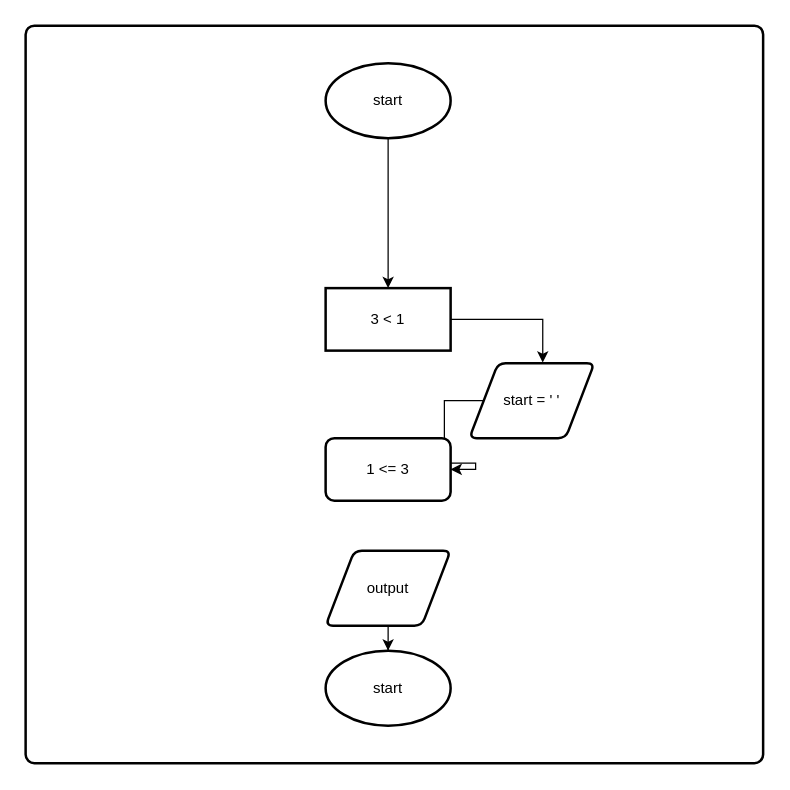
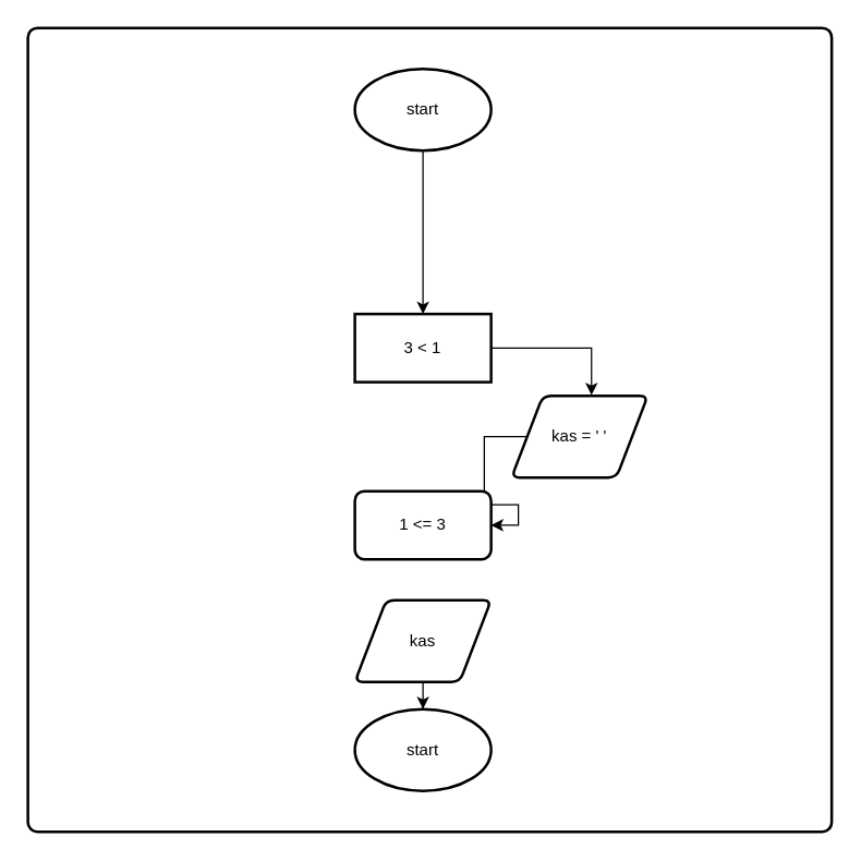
  <mxCell id="0" />
  <mxCell id="1" parent="0" />
  <mxCell id="2" value="" style="rounded=1;whiteSpace=wrap;html=1;absoluteArcSize=1;arcSize=14;strokeWidth=2;" vertex="1" parent="1"><mxGeometry width="590" height="590" as="geometry" x="20" y="20" /></mxCell>
  <mxCell id="3" value="" style="edgeStyle=orthogonalEdgeStyle;rounded=0;orthogonalLoop=1;jettySize=auto;html=1;" edge="1" parent="1" source="4" target="6"><mxGeometry relative="1" as="geometry" /></mxCell>
  <mxCell id="4" value="start" style="strokeWidth=2;html=1;shape=mxgraph.flowchart.start_1;whiteSpace=wrap;" vertex="1" parent="1"><mxGeometry x="260" y="50" width="100" height="60" as="geometry" /></mxCell>
  <mxCell id="5" style="edgeStyle=orthogonalEdgeStyle;rounded=0;orthogonalLoop=1;jettySize=auto;html=1;entryX=0.587;entryY=-0.008;entryDx=0;entryDy=0;entryPerimeter=0;" edge="1" parent="1" source="6" target="8"><mxGeometry relative="1" as="geometry" /></mxCell>
  <mxCell id="6" value="3 &amp;lt; 1" style="whiteSpace=wrap;html=1;absoluteArcSize=1;arcSize=14;strokeWidth=2;rounded=0;" vertex="1" parent="1"><mxGeometry x="260" y="230" width="100" height="50" as="geometry" /></mxCell>
  <mxCell id="7" style="edgeStyle=orthogonalEdgeStyle;rounded=0;orthogonalLoop=1;jettySize=auto;html=1;entryX=1;entryY=0.5;entryDx=0;entryDy=0;" edge="1" parent="1" source="8" target="9"><mxGeometry relative="1" as="geometry" /></mxCell>
- <mxCell id="8" value="start = ' '" style="shape=parallelogram;html=1;strokeWidth=2;perimeter=parallelogramPerimeter;whiteSpace=wrap;rounded=1;arcSize=12;size=0.23;" vertex="1" parent="1"><mxGeometry x="375" y="290" width="100" height="60" as="geometry" /></mxCell>
- <mxCell id="9" value="1 &amp;lt;= 3" style="rounded=1;whiteSpace=wrap;html=1;absoluteArcSize=1;arcSize=14;strokeWidth=2;" vertex="1" parent="1"><mxGeometry x="260" y="350" width="100" height="50" as="geometry" /></mxCell>
+ <mxCell id="8" value="kas = ' '" style="shape=parallelogram;html=1;strokeWidth=2;perimeter=parallelogramPerimeter;whiteSpace=wrap;rounded=1;arcSize=12;size=0.23;" vertex="1" parent="1"><mxGeometry x="375" y="290" width="100" height="60" as="geometry" /></mxCell>
+ <mxCell id="9" value="1 &amp;lt;= 3" style="rounded=1;whiteSpace=wrap;html=1;absoluteArcSize=1;arcSize=14;strokeWidth=2;" vertex="1" parent="1"><mxGeometry x="260" y="360" width="100" height="50" as="geometry" /></mxCell>
  <mxCell id="10" value="" style="edgeStyle=orthogonalEdgeStyle;rounded=0;orthogonalLoop=1;jettySize=auto;html=1;" edge="1" parent="1" source="11" target="12"><mxGeometry relative="1" as="geometry" /></mxCell>
- <mxCell id="11" value="output" style="shape=parallelogram;html=1;strokeWidth=2;perimeter=parallelogramPerimeter;whiteSpace=wrap;rounded=1;arcSize=12;size=0.23;" vertex="1" parent="1"><mxGeometry x="260" y="440" width="100" height="60" as="geometry" /></mxCell>
+ <mxCell id="11" value="kas" style="shape=parallelogram;html=1;strokeWidth=2;perimeter=parallelogramPerimeter;whiteSpace=wrap;rounded=1;arcSize=12;size=0.23;" vertex="1" parent="1"><mxGeometry x="260" y="440" width="100" height="60" as="geometry" /></mxCell>
  <mxCell id="12" value="start" style="strokeWidth=2;html=1;shape=mxgraph.flowchart.start_1;whiteSpace=wrap;" vertex="1" parent="1"><mxGeometry x="260" y="520" width="100" height="60" as="geometry" /></mxCell>
